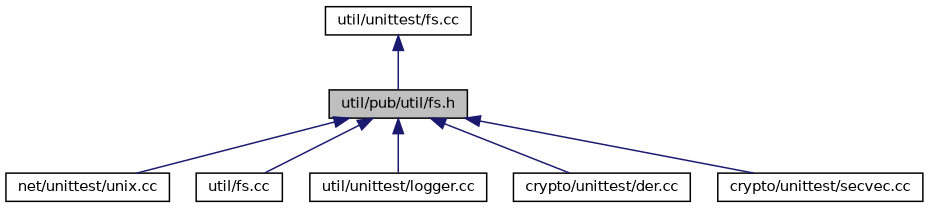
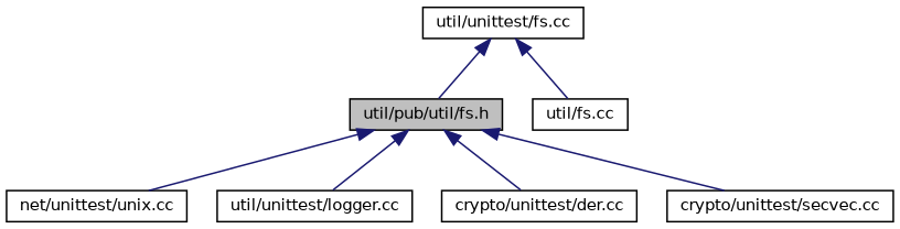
  digraph {
    node [color=black fillcolor=white fontname=Helvetica fontsize=10 shape=record style=filled]
    edge [color=midnightblue dir=back fontname=Helvetica fontsize=10 labelfontname=Helvetica labelfontsize=10 style=solid]
    n1 [fillcolor=grey75 fontcolor=black height=0.2 label="util/pub/util/fs.h" width=0.4]
    n2 [height=0.2 label="net/unittest/unix.cc" width=0.4]
    n3 [height=0.2 label="util/fs.cc" width=0.4]
    n4 [height=0.2 label="util/unittest/logger.cc" width=0.4]
    n5 [height=0.2 label="crypto/unittest/der.cc" width=0.4]
    n6 [height=0.2 label="crypto/unittest/secvec.cc" width=0.4]
    n7 [height=0.2 label="util/unittest/fs.cc" width=0.4]
    n1 -> n2
-   n1 -> n3
+   n7 -> n3
    n1 -> n4
    n1 -> n5
    n1 -> n6
    n7 -> n1
  }
